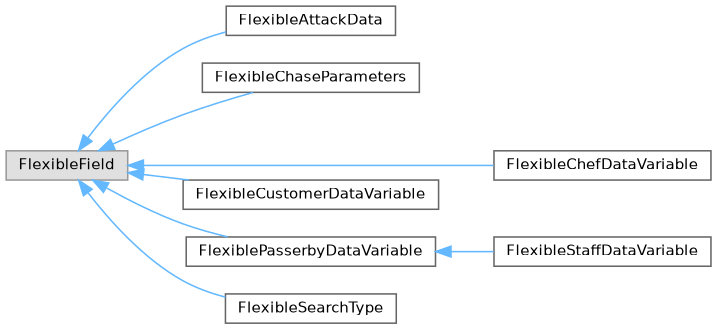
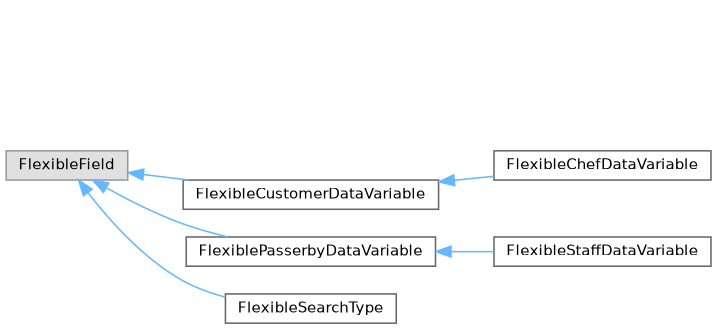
  digraph {
    rankdir=LR
    node [color=grey40 fillcolor=white fontname=Helvetica fontsize=10 shape=box style=filled]
    edge [color=steelblue1 dir=back fontname=Helvetica fontsize=10 labelfontname=Helvetica labelfontsize=10 style=solid]
    n1 [color=grey60 fillcolor="#E0E0E0" height=0.2 label=FlexibleField width=0.4]
-   n2 [height=0.2 label=FlexibleAttackData width=0.4]
-   n3 [height=0.2 label=FlexibleChaseParameters width=0.4]
    n4 [height=0.2 label=FlexibleChefDataVariable width=0.4]
    n5 [height=0.2 label=FlexibleCustomerDataVariable width=0.4]
    n6 [height=0.2 label=FlexiblePasserbyDataVariable width=0.4]
    n7 [height=0.2 label=FlexibleSearchType width=0.4]
    n8 [height=0.2 label=FlexibleStaffDataVariable width=0.4]
-   n1 -> n2
-   n1 -> n3
-   n1 -> n4
+   n5 -> n4
    n1 -> n5
    n1 -> n6
    n1 -> n7
    n6 -> n8
  }
